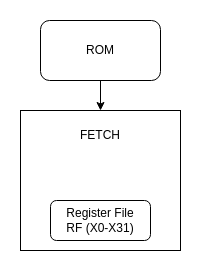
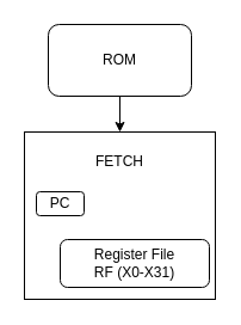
  <mxCell id="0" />
  <mxCell id="1" parent="0" />
  <mxCell id="2" value="" style="rounded=0;whiteSpace=wrap;html=1;" vertex="1" parent="1"><mxGeometry x="20" y="110" width="160" height="140" as="geometry" /></mxCell>
  <mxCell id="3" style="edgeStyle=orthogonalEdgeStyle;rounded=0;orthogonalLoop=1;jettySize=auto;html=1;" edge="1" parent="1" source="4" target="2"><mxGeometry relative="1" as="geometry"><mxPoint x="100" y="120" as="targetPoint" /></mxGeometry></mxCell>
  <mxCell id="4" value="ROM" style="rounded=1;whiteSpace=wrap;html=1;" vertex="1" parent="1"><mxGeometry x="40" y="20" width="120" height="60" as="geometry" /></mxCell>
- <mxCell id="6" value="Register File&lt;br&gt;RF (X0-X31)" style="rounded=1;whiteSpace=wrap;html=1;" vertex="1" parent="1"><mxGeometry x="50" y="200" width="100" height="40" as="geometry" /></mxCell>
+ <mxCell id="5" value="PC" style="rounded=1;whiteSpace=wrap;html=1;" vertex="1" parent="1"><mxGeometry x="30" y="160" width="40" height="20" as="geometry" /></mxCell>
+ <mxCell id="6" value="Register File&lt;br&gt;RF (X0-X31)" style="rounded=1;whiteSpace=wrap;html=1;" vertex="1" parent="1"><mxGeometry x="50" y="200" width="125" height="40" as="geometry" /></mxCell>
  <mxCell id="7" value="FETCH" style="text;html=1;align=center;verticalAlign=middle;whiteSpace=wrap;rounded=0;" vertex="1" parent="1"><mxGeometry x="70" y="120" width="60" height="30" as="geometry" /></mxCell>
